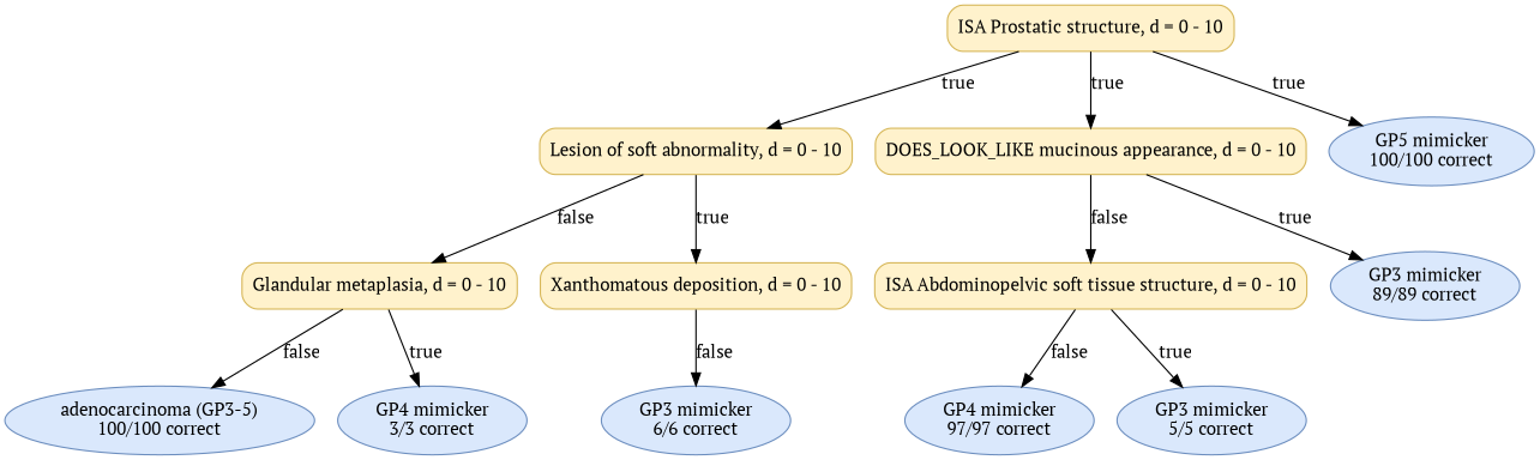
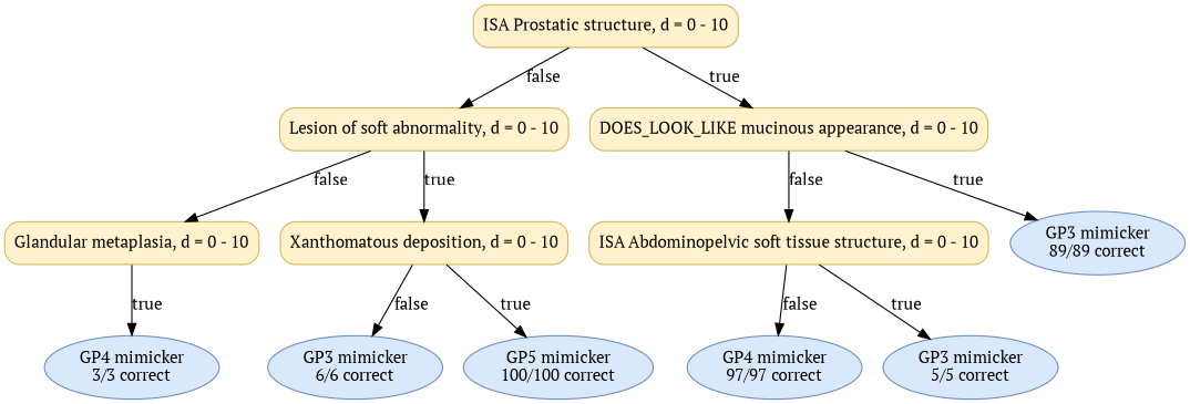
  digraph {
    fontname="PT Serif"
    node [color="#6C8EBF" fillcolor="#DAE8FC" fontname="PT Serif" shape=ellipse style="rounded,filled"]
    edge [fontname="PT Serif"]
    n1 [color="#D6B656" fillcolor="#FFF2CC" label="ISA Prostatic structure, d = 0 - 10" shape=box]
    n2 [color="#D6B656" fillcolor="#FFF2CC" label="Lesion of soft abnormality, d = 0 - 10" shape=box]
    n3 [color="#D6B656" fillcolor="#FFF2CC" label="DOES_LOOK_LIKE mucinous appearance, d = 0 - 10" shape=box]
    n4 [color="#D6B656" fillcolor="#FFF2CC" label="Glandular metaplasia, d = 0 - 10" shape=box]
    n5 [color="#D6B656" fillcolor="#FFF2CC" label="Xanthomatous deposition, d = 0 - 10" shape=box]
    n6 [color="#D6B656" fillcolor="#FFF2CC" label="ISA Abdominopelvic soft tissue structure, d = 0 - 10" shape=box]
    n7 [label=<GP3 mimicker<br/>89/89 correct>]
-   n8 [label=<adenocarcinoma (GP3-5)<br/>100/100 correct>]
    n9 [label=<GP4 mimicker<br/>3/3 correct>]
    n10 [label=<GP3 mimicker<br/>6/6 correct>]
    n11 [label=<GP5 mimicker<br/>100/100 correct>]
    n12 [label=<GP4 mimicker<br/>97/97 correct>]
    n13 [label=<GP3 mimicker<br/>5/5 correct>]
-   n1 -> n2 [label=true]
+   n1 -> n2 [label=false]
    n1 -> n3 [label=true]
    n2 -> n4 [label=false]
    n2 -> n5 [label=true]
    n3 -> n6 [label=false]
    n3 -> n7 [label=true]
-   n4 -> n8 [label=false]
    n4 -> n9 [label=true]
    n5 -> n10 [label=false]
-   n1 -> n11 [label=true]
+   n5 -> n11 [label=true]
    n6 -> n12 [label=false]
    n6 -> n13 [label=true]
  }
